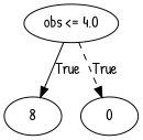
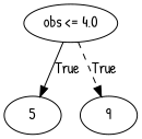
  digraph {
    fontname="Patrick Hand"
    node [fontname="Patrick Hand"]
    edge [fontname="Patrick Hand"]
    n1 [label="obs <= 4.0"]
-   n2 [label=8]
-   n3 [label=0]
+   n2 [label=5]
+   n3 [label=9]
    n1 -> n2 [label=True]
    n1 -> n3 [label=True style=dashed]
  }
